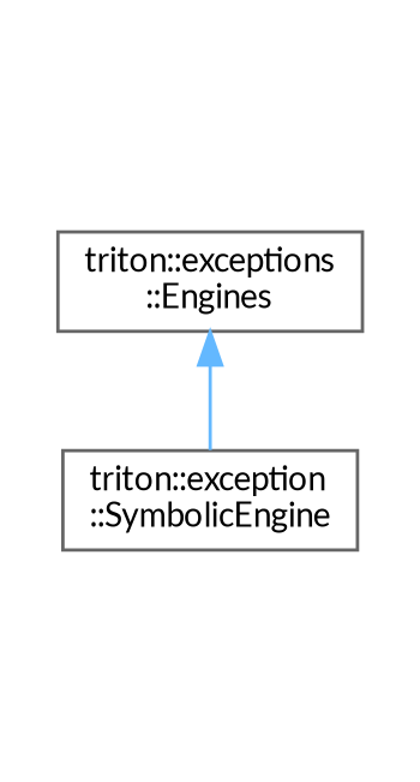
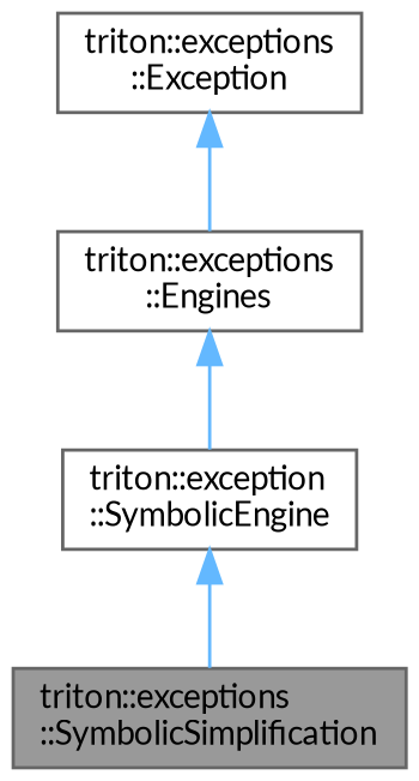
  digraph {
    fontname=Lato
    node [color=gray40 fillcolor=white fontname=Lato fontsize=10 shape=box style=filled]
    edge [color=steelblue1 dir=back fontname=Lato fontsize=10 labelfontname=Helvetica labelfontsize=10 style=solid]
+   n1 [fillcolor=grey60 fontcolor=black height=0.2 label="triton::exceptions\l::SymbolicSimplification" width=0.4]
    n2 [height=0.2 label="triton::exception\l::SymbolicEngine" width=0.4]
    n3 [height=0.2 label="triton::exceptions\l::Engines" width=0.4]
+   n4 [height=0.2 label="triton::exceptions\l::Exception" width=0.4]
+   n2 -> n1
    n3 -> n2
+   n4 -> n3
  }
